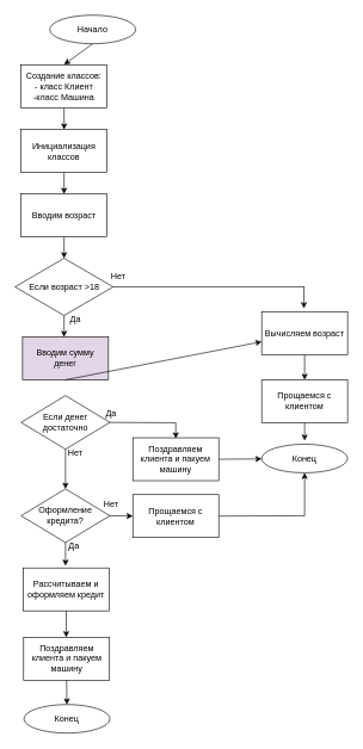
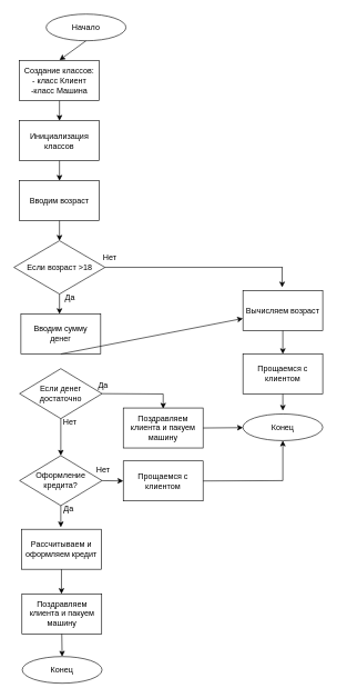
  <mxCell id="0" />
  <mxCell id="1" parent="0" />
  <mxCell id="2" value="Начало" style="ellipse;whiteSpace=wrap;html=1;" vertex="1" parent="1"><mxGeometry x="69" y="20" width="120" height="40" as="geometry" /></mxCell>
  <mxCell id="3" value="" style="endArrow=classic;html=1;rounded=0;exitX=0.5;exitY=1;exitDx=0;exitDy=0;" edge="1" parent="1" source="2"><mxGeometry width="50" height="50" relative="1" as="geometry"><mxPoint x="125" y="349" as="sourcePoint" /><mxPoint x="89" y="89" as="targetPoint" /></mxGeometry></mxCell>
  <mxCell id="4" value="Создание классов:&lt;br&gt;- класс Клиент&lt;br&gt;-класс Машина" style="rounded=0;whiteSpace=wrap;html=1;" vertex="1" parent="1"><mxGeometry x="29" y="90" width="120" height="60" as="geometry" /></mxCell>
  <mxCell id="5" value="" style="endArrow=classic;html=1;rounded=0;exitX=0.5;exitY=1;exitDx=0;exitDy=0;" edge="1" parent="1" source="4"><mxGeometry width="50" height="50" relative="1" as="geometry"><mxPoint x="125" y="340" as="sourcePoint" /><mxPoint x="89" y="180" as="targetPoint" /></mxGeometry></mxCell>
  <mxCell id="6" value="Инициализация&lt;br&gt;классов" style="rounded=0;whiteSpace=wrap;html=1;" vertex="1" parent="1"><mxGeometry x="29" y="180" width="120" height="60" as="geometry" /></mxCell>
  <mxCell id="7" value="Вводим возраст" style="rounded=0;whiteSpace=wrap;html=1;" vertex="1" parent="1"><mxGeometry x="29" y="270" width="120" height="60" as="geometry" /></mxCell>
  <mxCell id="8" value="" style="endArrow=classic;html=1;rounded=0;exitX=0.5;exitY=1;exitDx=0;exitDy=0;entryX=0.5;entryY=0;entryDx=0;entryDy=0;" edge="1" parent="1" source="6" target="7"><mxGeometry width="50" height="50" relative="1" as="geometry"><mxPoint x="125" y="340" as="sourcePoint" /><mxPoint x="175" y="290" as="targetPoint" /></mxGeometry></mxCell>
  <mxCell id="9" value="" style="endArrow=classic;html=1;rounded=0;" edge="1" parent="1"><mxGeometry width="50" height="50" relative="1" as="geometry"><mxPoint x="89" y="330" as="sourcePoint" /><mxPoint x="89" y="360" as="targetPoint" /></mxGeometry></mxCell>
  <mxCell id="10" value="Если возраст &amp;gt;18" style="rhombus;whiteSpace=wrap;html=1;" vertex="1" parent="1"><mxGeometry x="20.5" y="360" width="137" height="80" as="geometry" /></mxCell>
  <mxCell id="11" value="" style="endArrow=none;html=1;rounded=0;exitX=1;exitY=0.5;exitDx=0;exitDy=0;" edge="1" parent="1" source="10"><mxGeometry width="50" height="50" relative="1" as="geometry"><mxPoint x="125" y="350" as="sourcePoint" /><mxPoint x="425" y="400" as="targetPoint" /></mxGeometry></mxCell>
  <mxCell id="12" value="Вычисляем возраст" style="rounded=0;whiteSpace=wrap;html=1;" vertex="1" parent="1"><mxGeometry x="365" y="435" width="120" height="60" as="geometry" /></mxCell>
  <mxCell id="13" value="" style="endArrow=classic;html=1;rounded=0;" edge="1" parent="1"><mxGeometry width="50" height="50" relative="1" as="geometry"><mxPoint x="424" y="400" as="sourcePoint" /><mxPoint x="424" y="430" as="targetPoint" /></mxGeometry></mxCell>
  <mxCell id="14" value="Нет" style="text;html=1;strokeColor=none;fillColor=none;align=center;verticalAlign=middle;whiteSpace=wrap;rounded=0;" vertex="1" parent="1"><mxGeometry x="135" y="370" width="60" height="30" as="geometry" /></mxCell>
  <mxCell id="15" value="" style="endArrow=classic;html=1;rounded=0;exitX=0.5;exitY=1;exitDx=0;exitDy=0;entryX=0.5;entryY=0;entryDx=0;entryDy=0;" edge="1" parent="1" source="12" target="16"><mxGeometry width="50" height="50" relative="1" as="geometry"><mxPoint x="235" y="545" as="sourcePoint" /><mxPoint x="425" y="525" as="targetPoint" /></mxGeometry></mxCell>
  <mxCell id="16" value="Прощаемся с клиентом" style="rounded=0;whiteSpace=wrap;html=1;" vertex="1" parent="1"><mxGeometry x="365" y="530" width="120" height="60" as="geometry" /></mxCell>
  <mxCell id="17" value="" style="endArrow=classic;html=1;rounded=0;exitX=0.5;exitY=1;exitDx=0;exitDy=0;" edge="1" parent="1" source="16"><mxGeometry width="50" height="50" relative="1" as="geometry"><mxPoint x="235" y="545" as="sourcePoint" /><mxPoint x="425" y="615" as="targetPoint" /></mxGeometry></mxCell>
  <mxCell id="18" value="Конец" style="ellipse;whiteSpace=wrap;html=1;" vertex="1" parent="1"><mxGeometry x="365" y="620" width="120" height="40" as="geometry" /></mxCell>
  <mxCell id="19" value="" style="endArrow=classic;html=1;rounded=0;exitX=0.5;exitY=1;exitDx=0;exitDy=0;" edge="1" parent="1" source="10"><mxGeometry width="50" height="50" relative="1" as="geometry"><mxPoint x="124" y="490" as="sourcePoint" /><mxPoint x="89" y="470" as="targetPoint" /></mxGeometry></mxCell>
  <mxCell id="20" value="Если денег достаточно" style="rhombus;whiteSpace=wrap;html=1;" vertex="1" parent="1"><mxGeometry x="29" y="552" width="124" height="75" as="geometry" /></mxCell>
  <mxCell id="21" value="Да" style="text;html=1;strokeColor=none;fillColor=none;align=center;verticalAlign=middle;whiteSpace=wrap;rounded=0;" vertex="1" parent="1"><mxGeometry x="75" y="430" width="60" height="30" as="geometry" /></mxCell>
  <mxCell id="22" value="" style="endArrow=none;html=1;rounded=0;entryX=1;entryY=0.5;entryDx=0;entryDy=0;" edge="1" parent="1" target="20"><mxGeometry width="50" height="50" relative="1" as="geometry"><mxPoint x="245" y="590" as="sourcePoint" /><mxPoint x="175" y="562" as="targetPoint" /></mxGeometry></mxCell>
  <mxCell id="23" value="Поздравляем&lt;br&gt;клиента и пакуем машину" style="rounded=0;whiteSpace=wrap;html=1;" vertex="1" parent="1"><mxGeometry x="185" y="611" width="120" height="60" as="geometry" /></mxCell>
  <mxCell id="24" value="" style="endArrow=classic;html=1;rounded=0;" edge="1" parent="1"><mxGeometry width="50" height="50" relative="1" as="geometry"><mxPoint x="245" y="590" as="sourcePoint" /><mxPoint x="245" y="612" as="targetPoint" /></mxGeometry></mxCell>
  <mxCell id="25" value="Да" style="text;html=1;strokeColor=none;fillColor=none;align=center;verticalAlign=middle;whiteSpace=wrap;rounded=0;" vertex="1" parent="1"><mxGeometry x="125" y="562" width="60" height="30" as="geometry" /></mxCell>
  <mxCell id="26" value="" style="endArrow=classic;html=1;rounded=0;exitX=0.5;exitY=1;exitDx=0;exitDy=0;entryX=0.5;entryY=0;entryDx=0;entryDy=0;" edge="1" parent="1" target="27"><mxGeometry width="50" height="50" relative="1" as="geometry"><mxPoint x="91" y="627" as="sourcePoint" /><mxPoint x="95" y="680" as="targetPoint" /></mxGeometry></mxCell>
  <mxCell id="27" value="Оформление кредита?" style="rhombus;whiteSpace=wrap;html=1;" vertex="1" parent="1"><mxGeometry x="29" y="682.5" width="124" height="75" as="geometry" /></mxCell>
  <mxCell id="28" value="Нет" style="text;html=1;strokeColor=none;fillColor=none;align=center;verticalAlign=middle;whiteSpace=wrap;rounded=0;" vertex="1" parent="1"><mxGeometry x="75" y="618" width="60" height="30" as="geometry" /></mxCell>
- <mxCell id="29" value="Вводим сумму &amp;nbsp;денег&amp;nbsp;" style="rounded=0;whiteSpace=wrap;html=1;fillColor=#e1d5e7;" vertex="1" parent="1"><mxGeometry x="31" y="470" width="120" height="60" as="geometry" /></mxCell>
+ <mxCell id="29" value="Вводим сумму &amp;nbsp;денег&amp;nbsp;" style="rounded=0;whiteSpace=wrap;html=1;" vertex="1" parent="1"><mxGeometry x="31" y="470" width="120" height="60" as="geometry" /></mxCell>
  <mxCell id="30" value="" style="endArrow=classic;html=1;rounded=0;exitX=0.5;exitY=1;exitDx=0;exitDy=0;" edge="1" parent="1" source="29" target="12"><mxGeometry width="50" height="50" relative="1" as="geometry"><mxPoint x="115" y="530" as="sourcePoint" /><mxPoint x="165" y="480" as="targetPoint" /></mxGeometry></mxCell>
  <mxCell id="31" value="" style="endArrow=classic;html=1;rounded=0;exitX=1;exitY=0.5;exitDx=0;exitDy=0;" edge="1" parent="1" source="23" target="18"><mxGeometry width="50" height="50" relative="1" as="geometry"><mxPoint x="185" y="600" as="sourcePoint" /><mxPoint x="235" y="550" as="targetPoint" /></mxGeometry></mxCell>
  <mxCell id="32" value="Прощаемся с клиентом" style="rounded=0;whiteSpace=wrap;html=1;" vertex="1" parent="1"><mxGeometry x="185" y="690.5" width="120" height="60" as="geometry" /></mxCell>
  <mxCell id="33" value="" style="endArrow=classic;html=1;rounded=0;exitX=1;exitY=0.5;exitDx=0;exitDy=0;entryX=0;entryY=0.5;entryDx=0;entryDy=0;" edge="1" parent="1" source="27" target="32"><mxGeometry width="50" height="50" relative="1" as="geometry"><mxPoint x="75" y="600" as="sourcePoint" /><mxPoint x="125" y="550" as="targetPoint" /></mxGeometry></mxCell>
  <mxCell id="34" value="Нет" style="text;html=1;strokeColor=none;fillColor=none;align=center;verticalAlign=middle;whiteSpace=wrap;rounded=0;" vertex="1" parent="1"><mxGeometry x="125" y="689" width="60" height="30" as="geometry" /></mxCell>
  <mxCell id="35" value="" style="endArrow=classic;html=1;rounded=0;exitX=1;exitY=0.5;exitDx=0;exitDy=0;entryX=0.5;entryY=1;entryDx=0;entryDy=0;" edge="1" parent="1" source="32" target="18"><mxGeometry width="50" height="50" relative="1" as="geometry"><mxPoint x="75" y="600" as="sourcePoint" /><mxPoint x="125" y="550" as="targetPoint" /><Array as="points"><mxPoint x="425" y="720" /></Array></mxGeometry></mxCell>
  <mxCell id="36" value="" style="endArrow=classic;html=1;rounded=0;exitX=0.5;exitY=1;exitDx=0;exitDy=0;" edge="1" parent="1" source="27"><mxGeometry width="50" height="50" relative="1" as="geometry"><mxPoint x="75" y="830" as="sourcePoint" /><mxPoint x="91" y="790" as="targetPoint" /></mxGeometry></mxCell>
  <mxCell id="37" value="Рассчитываем и оформляем кредит" style="rounded=0;whiteSpace=wrap;html=1;" vertex="1" parent="1"><mxGeometry x="32" y="793" width="120" height="60" as="geometry" /></mxCell>
  <mxCell id="38" value="Поздравляем&lt;br&gt;клиента и пакуем машину" style="rounded=0;whiteSpace=wrap;html=1;" vertex="1" parent="1"><mxGeometry x="32.5" y="890" width="120" height="60" as="geometry" /></mxCell>
  <mxCell id="39" value="" style="endArrow=classic;html=1;rounded=0;exitX=0.5;exitY=1;exitDx=0;exitDy=0;" edge="1" parent="1" source="37"><mxGeometry width="50" height="50" relative="1" as="geometry"><mxPoint x="75" y="830" as="sourcePoint" /><mxPoint x="92" y="890" as="targetPoint" /></mxGeometry></mxCell>
  <mxCell id="40" value="Да" style="text;html=1;strokeColor=none;fillColor=none;align=center;verticalAlign=middle;whiteSpace=wrap;rounded=0;" vertex="1" parent="1"><mxGeometry x="73" y="747.5" width="60" height="30" as="geometry" /></mxCell>
  <mxCell id="41" value="" style="endArrow=classic;html=1;rounded=0;exitX=0.5;exitY=1;exitDx=0;exitDy=0;entryX=0.5;entryY=0;entryDx=0;entryDy=0;" edge="1" parent="1" source="38" target="42"><mxGeometry width="50" height="50" relative="1" as="geometry"><mxPoint x="102" y="876" as="sourcePoint" /><mxPoint x="93" y="980" as="targetPoint" /></mxGeometry></mxCell>
  <mxCell id="42" value="Конец" style="ellipse;whiteSpace=wrap;html=1;" vertex="1" parent="1"><mxGeometry x="33" y="984" width="120" height="40" as="geometry" /></mxCell>
